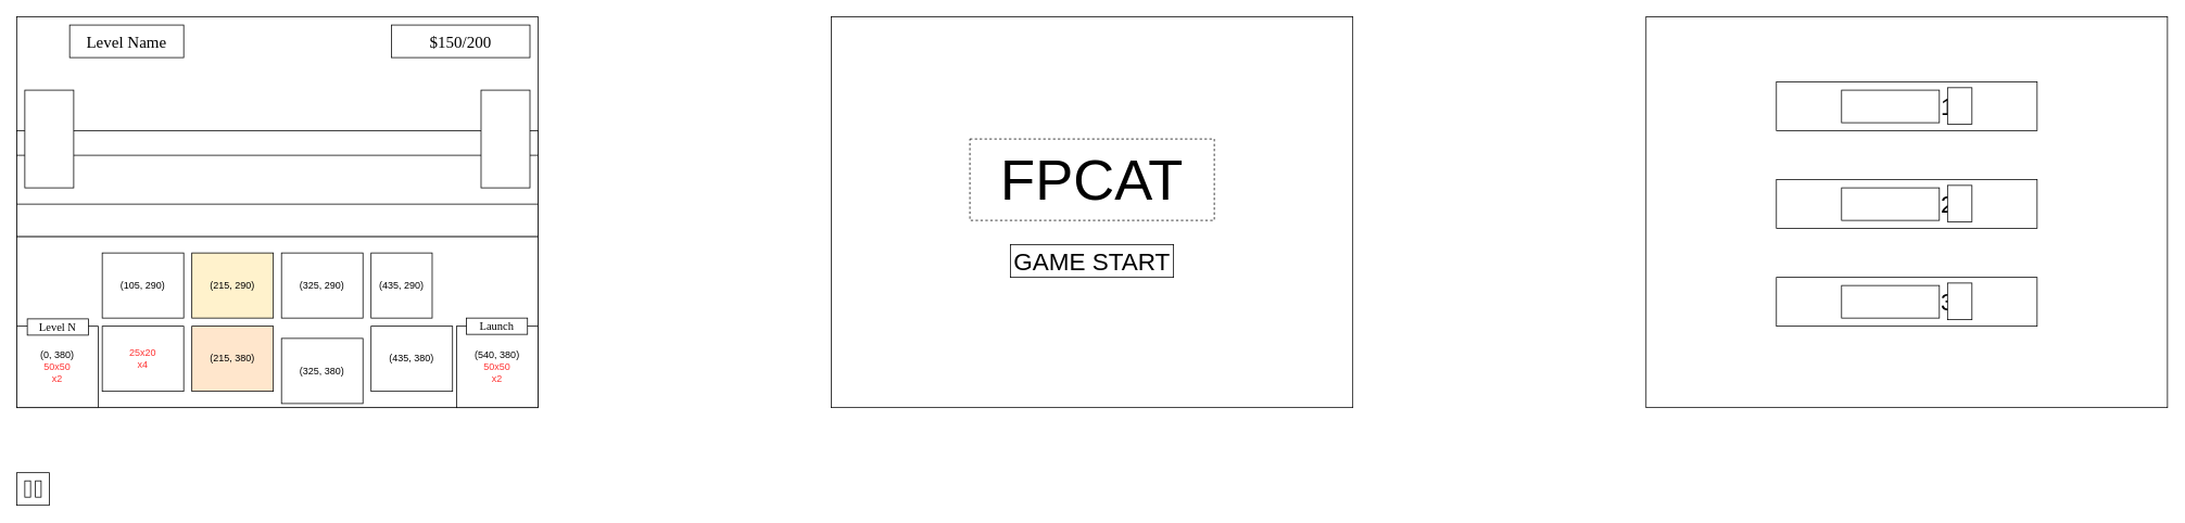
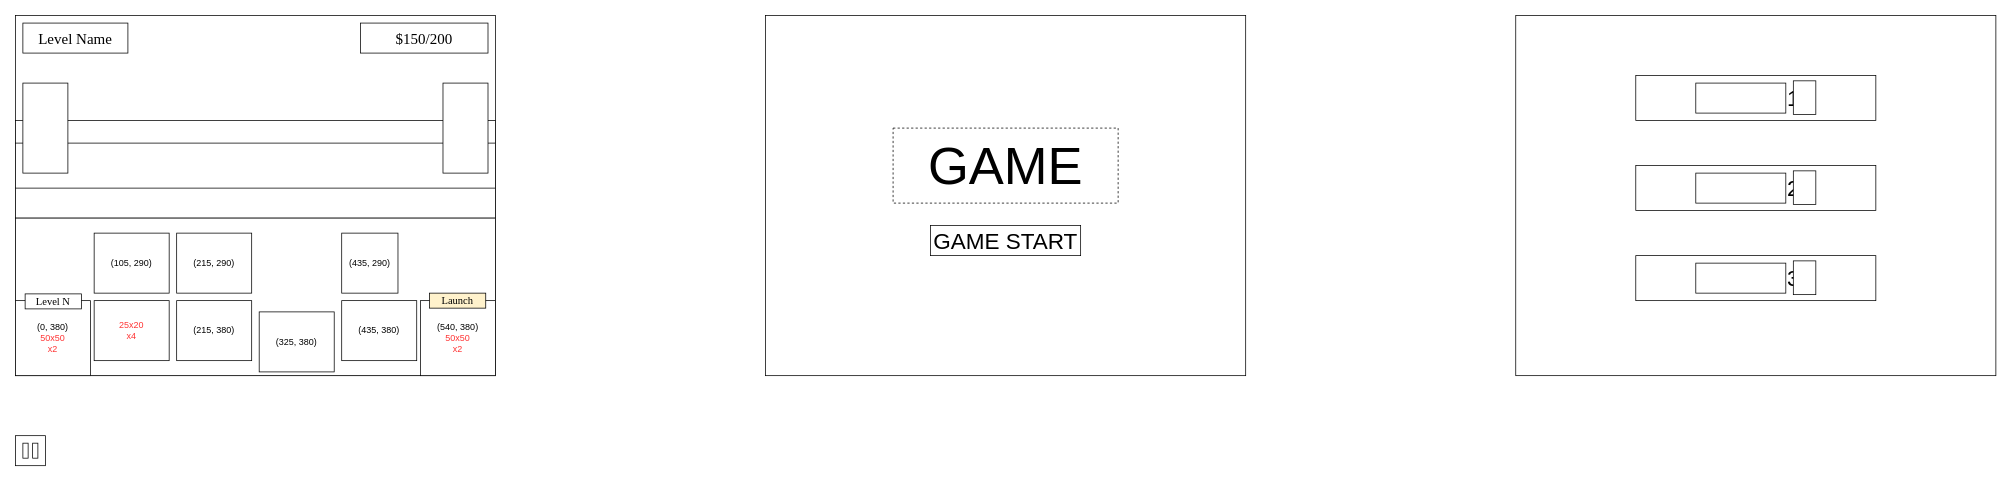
  <mxCell id="0" />
  <mxCell id="1" parent="0" />
  <mxCell id="2" value="" style="rounded=0;whiteSpace=wrap;html=1;fillColor=none;" parent="1" vertex="1"><mxGeometry width="640" height="480" as="geometry" x="20" y="20" /></mxCell>
  <mxCell id="3" value="" style="rounded=0;whiteSpace=wrap;html=1;" parent="1" vertex="1"><mxGeometry y="160" width="640" height="130" as="geometry" x="20" /></mxCell>
  <mxCell id="4" value="" style="rounded=0;whiteSpace=wrap;html=1;" parent="1" vertex="1"><mxGeometry y="290" width="640" height="210" as="geometry" x="20" /></mxCell>
  <mxCell id="5" value="&lt;div&gt;(0, 380)&lt;/div&gt;&lt;font color=&quot;#ff3333&quot;&gt;50x50&lt;/font&gt;&lt;br&gt;&lt;div&gt;&lt;font color=&quot;#ff3333&quot;&gt;x2&lt;/font&gt;&lt;/div&gt;" style="whiteSpace=wrap;html=1;aspect=fixed;" parent="1" vertex="1"><mxGeometry y="400" width="100" height="100" as="geometry" x="20" /></mxCell>
  <mxCell id="6" value="&lt;div&gt;(540, 380)&lt;font color=&quot;#ff3333&quot;&gt;&lt;br&gt;&lt;/font&gt;&lt;/div&gt;&lt;font color=&quot;#ff3333&quot;&gt;50x50&lt;/font&gt;&lt;br&gt;&lt;div&gt;&lt;font color=&quot;#ff3333&quot;&gt;x2&lt;/font&gt;&lt;/div&gt;" style="whiteSpace=wrap;html=1;aspect=fixed;" parent="1" vertex="1"><mxGeometry x="560" y="400" width="100" height="100" as="geometry" /></mxCell>
  <mxCell id="7" value="(105, 290)" style="rounded=0;whiteSpace=wrap;html=1;" parent="1" vertex="1"><mxGeometry x="125" y="310" width="100" height="80" as="geometry" /></mxCell>
- <mxCell id="8" value="(215, 290)" style="rounded=0;whiteSpace=wrap;html=1;fillColor=#fff2cc;" parent="1" vertex="1"><mxGeometry x="235" y="310" width="100" height="80" as="geometry" /></mxCell>
- <mxCell id="9" value="(325, 290)" style="rounded=0;whiteSpace=wrap;html=1;" parent="1" vertex="1"><mxGeometry x="345" y="310" width="100" height="80" as="geometry" /></mxCell>
+ <mxCell id="8" value="(215, 290)" style="rounded=0;whiteSpace=wrap;html=1;" parent="1" vertex="1"><mxGeometry x="235" y="310" width="100" height="80" as="geometry" /></mxCell>
  <mxCell id="10" value="(435, 290)" style="rounded=0;whiteSpace=wrap;html=1;" parent="1" vertex="1"><mxGeometry x="455" y="310" width="75" height="80" as="geometry" /></mxCell>
  <mxCell id="11" value="&lt;font color=&quot;#ff3333&quot;&gt;25x20&lt;/font&gt;&lt;div&gt;&lt;font color=&quot;#ff3333&quot;&gt;x4&lt;/font&gt;&lt;/div&gt;" style="rounded=0;whiteSpace=wrap;html=1;" parent="1" vertex="1"><mxGeometry x="125" y="400" width="100" height="80" as="geometry" /></mxCell>
- <mxCell id="12" value="(215, 380)" style="rounded=0;whiteSpace=wrap;html=1;fillColor=#ffe6cc;" parent="1" vertex="1"><mxGeometry x="235" y="400" width="100" height="80" as="geometry" /></mxCell>
+ <mxCell id="12" value="(215, 380)" style="rounded=0;whiteSpace=wrap;html=1;" parent="1" vertex="1"><mxGeometry x="235" y="400" width="100" height="80" as="geometry" /></mxCell>
  <mxCell id="13" value="(325, 380)" style="rounded=0;whiteSpace=wrap;html=1;" parent="1" vertex="1"><mxGeometry x="345" y="415" width="100" height="80" as="geometry" /></mxCell>
  <mxCell id="14" value="(435, 380)" style="rounded=0;whiteSpace=wrap;html=1;" parent="1" vertex="1"><mxGeometry x="455" y="400" width="100" height="80" as="geometry" /></mxCell>
  <mxCell id="15" value="&lt;p style=&quot;line-height: 0%; margin-top: 18px; margin-bottom: 12px;&quot;&gt;&lt;font style=&quot;font-size: 20px;&quot; face=&quot;Fira Code&quot;&gt;$150/200&lt;/font&gt;&lt;/p&gt;" style="rounded=0;whiteSpace=wrap;html=1;align=center;" parent="1" vertex="1"><mxGeometry x="480" y="30" width="170" height="40" as="geometry" /></mxCell>
- <mxCell id="16" value="&lt;p style=&quot;line-height: 0%; margin-top: 18px; margin-bottom: 12px;&quot;&gt;&lt;font face=&quot;Fira Code&quot;&gt;&lt;span style=&quot;font-size: 20px;&quot;&gt;Level Name&lt;/span&gt;&lt;/font&gt;&lt;/p&gt;" style="rounded=0;whiteSpace=wrap;html=1;align=center;" parent="1" vertex="1"><mxGeometry x="85" y="30" width="140" height="40" as="geometry" /></mxCell>
+ <mxCell id="16" value="&lt;p style=&quot;line-height: 0%; margin-top: 18px; margin-bottom: 12px;&quot;&gt;&lt;font face=&quot;Fira Code&quot;&gt;&lt;span style=&quot;font-size: 20px;&quot;&gt;Level Name&lt;/span&gt;&lt;/font&gt;&lt;/p&gt;" style="rounded=0;whiteSpace=wrap;html=1;align=center;" parent="1" vertex="1"><mxGeometry x="30" y="30" width="140" height="40" as="geometry" /></mxCell>
  <mxCell id="17" value="&lt;p style=&quot;line-height: 0%; margin-top: 12px; margin-bottom: 12px; font-size: 14px;&quot;&gt;&lt;font style=&quot;font-size: 14px;&quot; face=&quot;Fira Code&quot;&gt;&lt;span style=&quot;font-size: 14px;&quot;&gt;Level N&lt;/span&gt;&lt;/font&gt;&lt;/p&gt;" style="rounded=0;whiteSpace=wrap;html=1;align=center;fontSize=14;spacing=0;" parent="1" vertex="1"><mxGeometry x="33" y="391" width="75" height="20" as="geometry" /></mxCell>
- <mxCell id="18" value="&lt;p style=&quot;line-height: 0%; margin-top: 12px; margin-bottom: 12px; font-size: 14px;&quot;&gt;&lt;font face=&quot;Fira Code&quot;&gt;Launch&lt;/font&gt;&lt;/p&gt;" style="rounded=0;whiteSpace=wrap;html=1;align=center;fontSize=14;spacing=0;" parent="1" vertex="1"><mxGeometry x="572" y="390" width="75" height="20" as="geometry" /></mxCell>
+ <mxCell id="18" value="&lt;p style=&quot;line-height: 0%; margin-top: 12px; margin-bottom: 12px; font-size: 14px;&quot;&gt;&lt;font face=&quot;Fira Code&quot;&gt;Launch&lt;/font&gt;&lt;/p&gt;" style="rounded=0;whiteSpace=wrap;html=1;align=center;fontSize=14;spacing=0;fillColor=#fff2cc;" parent="1" vertex="1"><mxGeometry x="572" y="390" width="75" height="20" as="geometry" /></mxCell>
  <mxCell id="19" value="" style="rounded=0;whiteSpace=wrap;html=1;" parent="1" vertex="1"><mxGeometry y="190" width="640" height="60" as="geometry" x="20" /></mxCell>
  <mxCell id="20" value="" style="rounded=0;whiteSpace=wrap;html=1;" parent="1" vertex="1"><mxGeometry x="30" y="110" width="60" height="120" as="geometry" /></mxCell>
  <mxCell id="21" value="" style="rounded=0;whiteSpace=wrap;html=1;fillColor=none;" parent="1" vertex="1"><mxGeometry x="1020" width="640" height="480" as="geometry" y="20" /></mxCell>
- <mxCell id="22" value="&lt;font style=&quot;font-size: 70px;&quot;&gt;FPCAT&lt;/font&gt;" style="rounded=0;whiteSpace=wrap;html=1;fillColor=none;strokeColor=default;dashed=1;fontSize=70;" parent="1" vertex="1"><mxGeometry x="1190" y="170" width="300" height="100" as="geometry" /></mxCell>
+ <mxCell id="22" value="&lt;font style=&quot;font-size: 70px;&quot;&gt;GAME&lt;/font&gt;" style="rounded=0;whiteSpace=wrap;html=1;fillColor=none;strokeColor=default;dashed=1;fontSize=70;" parent="1" vertex="1"><mxGeometry x="1190" y="170" width="300" height="100" as="geometry" /></mxCell>
  <mxCell id="23" value="&lt;font style=&quot;font-size: 30px;&quot;&gt;GAME START&lt;/font&gt;" style="rounded=0;whiteSpace=wrap;html=1;fontSize=30;" parent="1" vertex="1"><mxGeometry x="1240" y="300" width="200" height="40" as="geometry" /></mxCell>
  <mxCell id="24" value="" style="rounded=0;whiteSpace=wrap;html=1;fillColor=none;" parent="1" vertex="1"><mxGeometry x="2020" width="640" height="480" as="geometry" y="20" /></mxCell>
  <mxCell id="25" value="&lt;font style=&quot;font-size: 30px;&quot;&gt;LEVEL 1&lt;/font&gt;" style="rounded=0;whiteSpace=wrap;html=1;fontSize=30;" parent="1" vertex="1"><mxGeometry x="2180" y="100" width="320" height="60" as="geometry" /></mxCell>
  <mxCell id="26" value="&lt;font style=&quot;font-size: 30px;&quot;&gt;LEVEL 2&lt;/font&gt;" style="rounded=0;whiteSpace=wrap;html=1;fontSize=30;" parent="1" vertex="1"><mxGeometry x="2180" y="220" width="320" height="60" as="geometry" /></mxCell>
  <mxCell id="27" value="&lt;font style=&quot;font-size: 30px;&quot;&gt;LEVEL 3&lt;/font&gt;" style="rounded=0;whiteSpace=wrap;html=1;fontSize=30;" parent="1" vertex="1"><mxGeometry x="2180" y="340" width="320" height="60" as="geometry" /></mxCell>
  <mxCell id="28" value="" style="rounded=0;whiteSpace=wrap;html=1;" vertex="1" parent="1"><mxGeometry x="2260" y="110" width="120" height="40" as="geometry" /></mxCell>
  <mxCell id="29" value="" style="rounded=0;whiteSpace=wrap;html=1;" vertex="1" parent="1"><mxGeometry x="2390" y="107" width="30" height="45" as="geometry" /></mxCell>
  <mxCell id="30" value="" style="rounded=0;whiteSpace=wrap;html=1;" vertex="1" parent="1"><mxGeometry x="2260" y="230" width="120" height="40" as="geometry" /></mxCell>
  <mxCell id="31" value="" style="rounded=0;whiteSpace=wrap;html=1;" vertex="1" parent="1"><mxGeometry x="2260" y="350" width="120" height="40" as="geometry" /></mxCell>
  <mxCell id="32" value="" style="rounded=0;whiteSpace=wrap;html=1;" vertex="1" parent="1"><mxGeometry x="2390" y="227" width="30" height="45" as="geometry" /></mxCell>
  <mxCell id="33" value="" style="rounded=0;whiteSpace=wrap;html=1;" vertex="1" parent="1"><mxGeometry x="2390" y="347" width="30" height="45" as="geometry" /></mxCell>
  <mxCell id="34" value="" style="group" vertex="1" connectable="0" parent="1"><mxGeometry y="580" width="40" height="40" as="geometry" x="20" /></mxCell>
  <mxCell id="35" value="" style="rounded=0;whiteSpace=wrap;html=1;" parent="34" vertex="1"><mxGeometry width="40" height="40" as="geometry" /></mxCell>
  <mxCell id="36" value="" style="rounded=0;whiteSpace=wrap;html=1;" parent="34" vertex="1"><mxGeometry x="10" y="10" width="7" height="20" as="geometry" /></mxCell>
  <mxCell id="37" value="" style="rounded=0;whiteSpace=wrap;html=1;" parent="34" vertex="1"><mxGeometry x="23" y="10" width="7" height="20" as="geometry" /></mxCell>
  <mxCell id="38" value="" style="rounded=0;whiteSpace=wrap;html=1;" vertex="1" parent="1"><mxGeometry x="590" y="110" width="60" height="120" as="geometry" /></mxCell>
